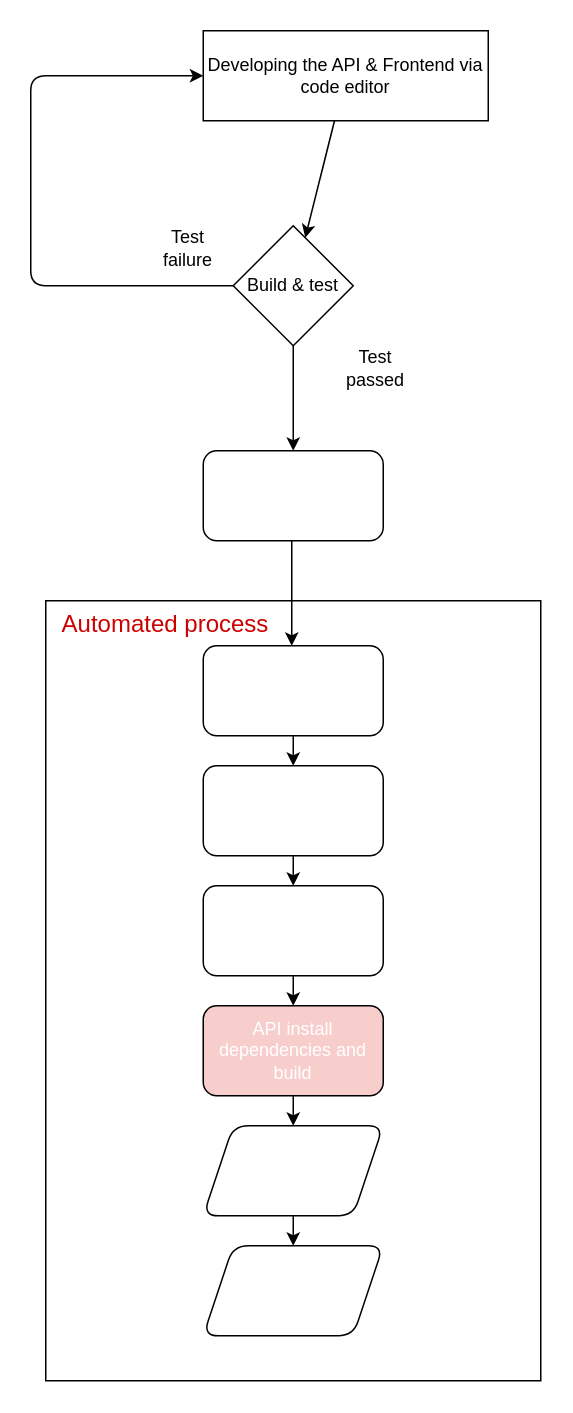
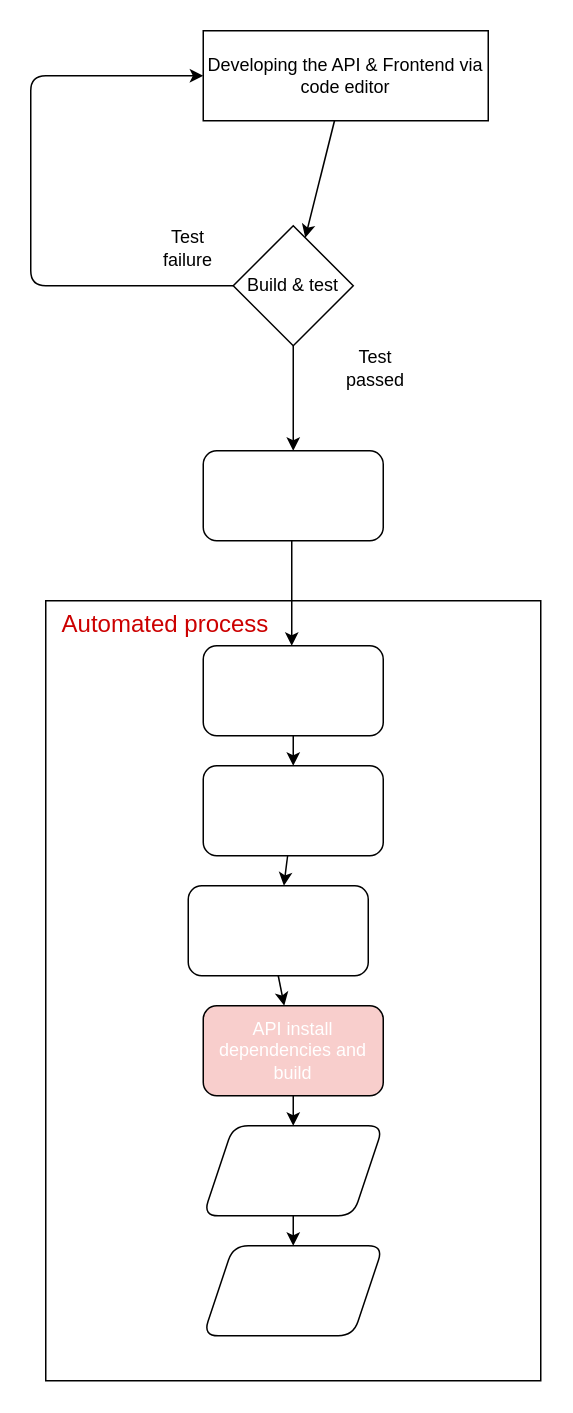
  <mxCell id="0" />
  <mxCell id="1" parent="0" />
  <mxCell id="2" value="" style="edgeStyle=none;html=1;" edge="1" parent="1" source="3" target="5"><mxGeometry relative="1" as="geometry" /></mxCell>
  <mxCell id="3" value="Developing the API &amp;amp; Frontend via code editor" style="rounded=0;whiteSpace=wrap;html=1;" vertex="1" parent="1"><mxGeometry x="135" y="20" width="190" height="60" as="geometry" /></mxCell>
  <mxCell id="4" style="edgeStyle=none;html=1;exitX=0;exitY=0.5;exitDx=0;exitDy=0;entryX=0;entryY=0.5;entryDx=0;entryDy=0;" edge="1" parent="1" source="5" target="3"><mxGeometry relative="1" as="geometry"><Array as="points"><mxPoint x="20" y="190" /><mxPoint x="20" y="50" /></Array></mxGeometry></mxCell>
  <mxCell id="5" value="Build &amp;amp; test" style="rhombus;whiteSpace=wrap;html=1;rounded=0;" vertex="1" parent="1"><mxGeometry x="155" y="150" width="80" height="80" as="geometry" /></mxCell>
  <mxCell id="6" value="Test failure" style="text;html=1;strokeColor=none;fillColor=none;align=center;verticalAlign=middle;whiteSpace=wrap;rounded=0;" vertex="1" parent="1"><mxGeometry x="95" y="150" width="60" height="30" as="geometry" /></mxCell>
  <mxCell id="7" value="" style="whiteSpace=wrap;html=1;rounded=0;" vertex="1" parent="1"><mxGeometry x="30" y="400" width="330" height="520" as="geometry" /></mxCell>
  <mxCell id="8" value="Test passed" style="text;html=1;strokeColor=none;fillColor=none;align=center;verticalAlign=middle;whiteSpace=wrap;rounded=0;" vertex="1" parent="1"><mxGeometry x="220" y="230" width="60" height="30" as="geometry" /></mxCell>
  <mxCell id="9" value="&lt;font color=&quot;#cc0000&quot; style=&quot;font-size: 16px&quot;&gt;Automated process&lt;/font&gt;" style="text;html=1;strokeColor=none;fillColor=none;align=center;verticalAlign=middle;whiteSpace=wrap;rounded=0;" vertex="1" parent="1"><mxGeometry x="30" y="400" width="160" height="30" as="geometry" /></mxCell>
  <mxCell id="10" value="" style="endArrow=classic;html=1;fontSize=16;fontColor=#CC0000;exitX=0.5;exitY=1;exitDx=0;exitDy=0;entryX=0.5;entryY=0;entryDx=0;entryDy=0;" edge="1" parent="1" source="5" target="11"><mxGeometry width="50" height="50" relative="1" as="geometry"><mxPoint x="180" y="370" as="sourcePoint" /><mxPoint x="210" y="350" as="targetPoint" /></mxGeometry></mxCell>
  <mxCell id="11" value="&lt;font color=&quot;#ffffff&quot; style=&quot;font-size: 12px&quot;&gt;Push to Github to trigger CircleCi&lt;/font&gt;" style="rounded=1;whiteSpace=wrap;html=1;fontSize=16;fontColor=#CC0000;" vertex="1" parent="1"><mxGeometry x="135" y="300" width="120" height="60" as="geometry" /></mxCell>
  <mxCell id="12" value="" style="endArrow=classic;html=1;fontSize=16;fontColor=#CC0000;exitX=0.5;exitY=1;exitDx=0;exitDy=0;entryX=0.5;entryY=0;entryDx=0;entryDy=0;" edge="1" parent="1"><mxGeometry width="50" height="50" relative="1" as="geometry"><mxPoint x="194" y="360" as="sourcePoint" /><mxPoint x="194" y="430" as="targetPoint" /></mxGeometry></mxCell>
  <mxCell id="13" value="" style="edgeStyle=none;html=1;fontSize=12;fontColor=#FFFFFF;" edge="1" parent="1" source="14" target="16"><mxGeometry relative="1" as="geometry" /></mxCell>
  <mxCell id="14" value="Install AWS CLI&lt;br&gt;Configure AWS user, key and region" style="rounded=1;whiteSpace=wrap;html=1;fontSize=12;fontColor=#FFFFFF;" vertex="1" parent="1"><mxGeometry x="135" y="430" width="120" height="60" as="geometry" /></mxCell>
  <mxCell id="15" value="" style="edgeStyle=none;html=1;fontSize=12;fontColor=#FFFFFF;" edge="1" parent="1" source="16" target="18"><mxGeometry relative="1" as="geometry" /></mxCell>
  <mxCell id="16" value="Setting up Elasticbeanstalk CLI" style="whiteSpace=wrap;html=1;fontColor=#FFFFFF;rounded=1;" vertex="1" parent="1"><mxGeometry x="135" y="510" width="120" height="60" as="geometry" /></mxCell>
  <mxCell id="17" style="edgeStyle=none;html=1;exitX=0.5;exitY=1;exitDx=0;exitDy=0;fontSize=12;fontColor=#FFFFFF;" edge="1" parent="1" source="18" target="20"><mxGeometry relative="1" as="geometry" /></mxCell>
- <mxCell id="18" value="Frontend install dependencies and build" style="whiteSpace=wrap;html=1;fontColor=#FFFFFF;rounded=1;" vertex="1" parent="1"><mxGeometry x="135" y="590" width="120" height="60" as="geometry" /></mxCell>
+ <mxCell id="18" value="Frontend install dependencies and build" style="whiteSpace=wrap;html=1;fontColor=#FFFFFF;rounded=1;" vertex="1" parent="1"><mxGeometry x="125" y="590" width="120" height="60" as="geometry" /></mxCell>
  <mxCell id="19" value="" style="edgeStyle=none;html=1;fontSize=12;fontColor=#FFFFFF;" edge="1" parent="1" source="20" target="22"><mxGeometry relative="1" as="geometry" /></mxCell>
  <mxCell id="20" value="API install dependencies and build" style="whiteSpace=wrap;html=1;fontColor=#FFFFFF;rounded=1;fillColor=#f8cecc;" vertex="1" parent="1"><mxGeometry x="135" y="670" width="120" height="60" as="geometry" /></mxCell>
  <mxCell id="21" value="" style="edgeStyle=none;html=1;fontSize=12;fontColor=#FFFFFF;" edge="1" parent="1" source="22" target="23"><mxGeometry relative="1" as="geometry" /></mxCell>
  <mxCell id="22" value="Frontend deploy" style="shape=parallelogram;perimeter=parallelogramPerimeter;whiteSpace=wrap;html=1;fixedSize=1;fontColor=#FFFFFF;rounded=1;" vertex="1" parent="1"><mxGeometry x="135" y="750" width="120" height="60" as="geometry" /></mxCell>
  <mxCell id="23" value="API deploy" style="shape=parallelogram;perimeter=parallelogramPerimeter;whiteSpace=wrap;html=1;fixedSize=1;fontColor=#FFFFFF;rounded=1;" vertex="1" parent="1"><mxGeometry x="135" y="830" width="120" height="60" as="geometry" /></mxCell>
